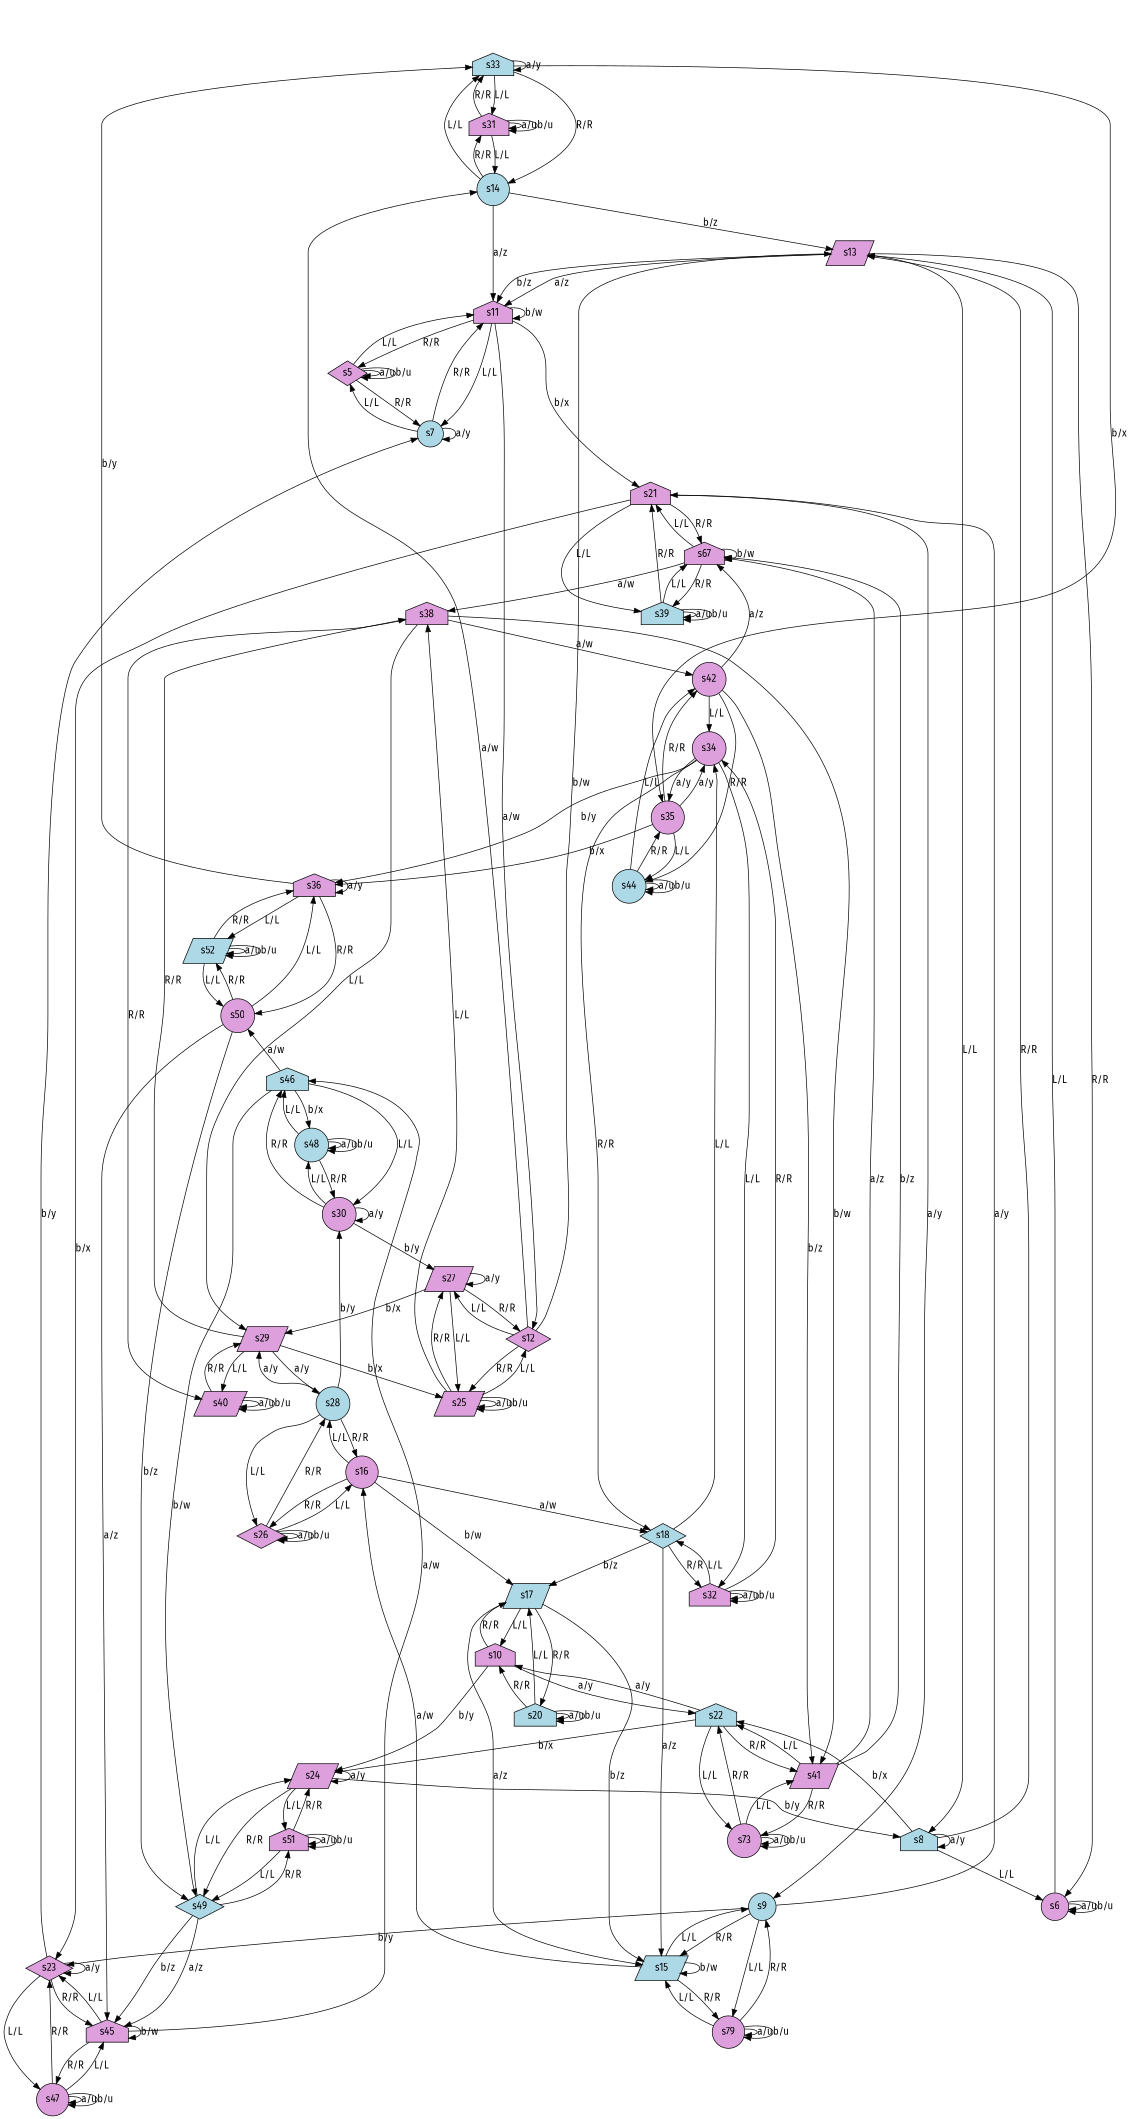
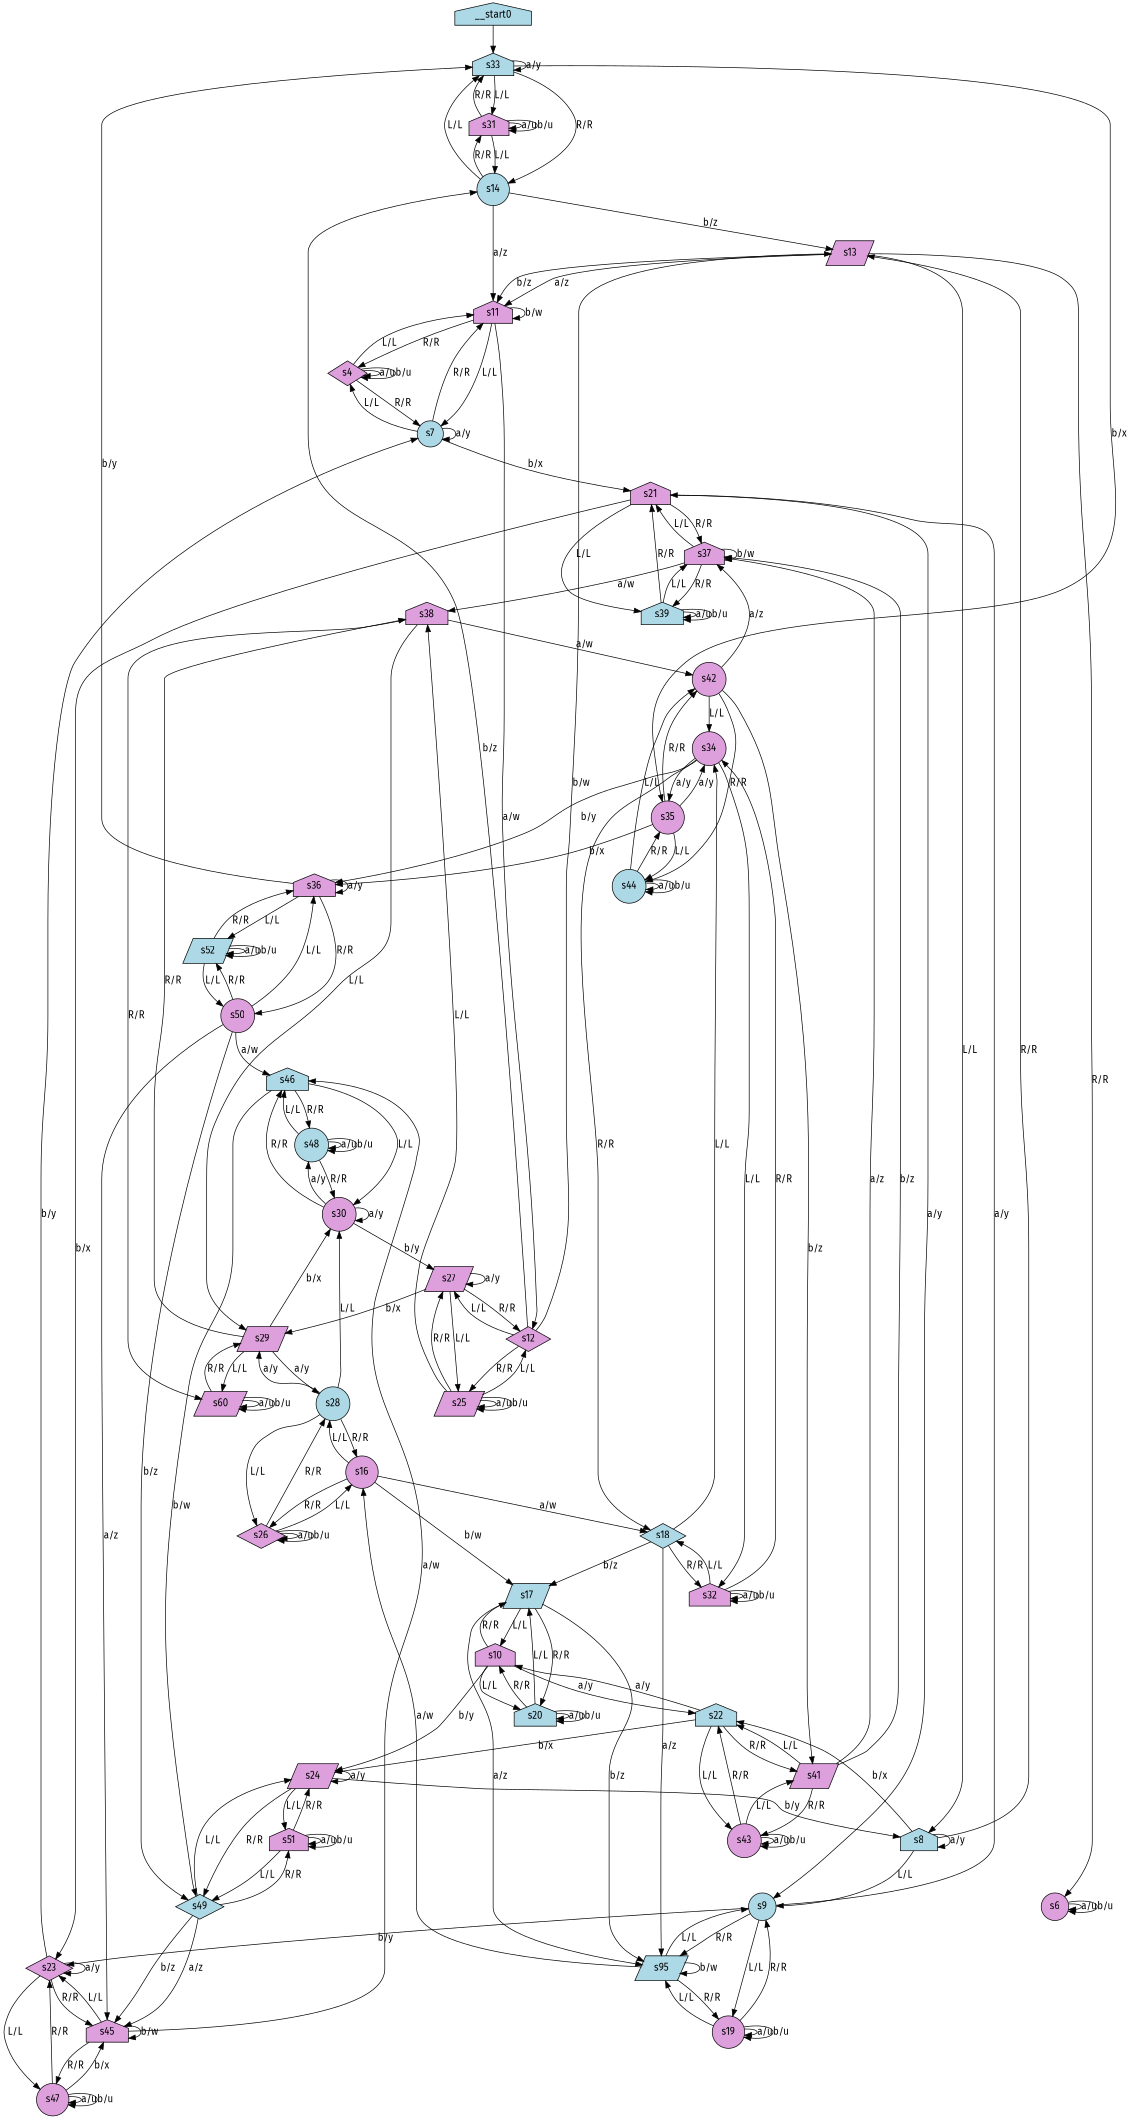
  digraph {
    fontname="Fira Sans"
    node [fillcolor=plum fontname="Fira Sans" shape=house style=filled]
    edge [fontname="Fira Sans"]
+   __start0 [fillcolor=lightblue]
    s33 [fillcolor=lightblue]
    s31
    s14 [fillcolor=lightblue shape=circle]
    s35 [shape=circle]
    s11
    s13 [shape=parallelogram]
    s34 [shape=circle]
    s36
    s44 [fillcolor=lightblue shape=circle]
    s42 [shape=circle]
-   s5 [shape=diamond]
+   s5 [shape=diamond label=s4]
    s7 [fillcolor=lightblue shape=circle]
    s12 [shape=diamond]
    s6 [shape=circle]
    s8 [fillcolor=lightblue]
    s18 [fillcolor=lightblue shape=diamond]
    s32
    s50 [shape=circle]
    s52 [fillcolor=lightblue shape=parallelogram]
-   s37 [label=s67]
+   s37
    s41 [shape=parallelogram]
    s21
    s27 [shape=parallelogram]
    s25 [shape=parallelogram]
    s9 [fillcolor=lightblue shape=circle]
    s23 [shape=diamond]
    s39 [fillcolor=lightblue]
    s22 [fillcolor=lightblue]
    s10
    s24 [shape=parallelogram]
-   s43 [shape=circle label=s73]
-   s19 [shape=circle label=s79]
-   s15 [fillcolor=lightblue shape=parallelogram]
+   s43 [shape=circle]
+   s19 [shape=circle]
+   s15 [fillcolor=lightblue shape=parallelogram label=s95]
    s47 [shape=circle]
    s45
    s38
    s20 [fillcolor=lightblue]
    s17 [fillcolor=lightblue shape=parallelogram]
    s51
    s49 [fillcolor=lightblue shape=diamond]
    s16 [shape=circle]
    s28 [fillcolor=lightblue shape=circle]
    s26 [shape=diamond]
    s46 [fillcolor=lightblue]
    s29 [shape=parallelogram]
    s30 [shape=circle]
-   s40 [shape=parallelogram]
+   s40 [shape=parallelogram label=s60]
    s48 [fillcolor=lightblue shape=circle]
+   __start0 -> s33
    s33 -> s33 [label="a/y"]
    s33 -> s31 [label="L/L"]
    s33 -> s14 [label="R/R"]
    s33 -> s35 [label="b/x"]
    s31 -> s33 [label="R/R"]
    s31 -> s31 [label="a/u"]
    s31 -> s31 [label="b/u"]
    s31 -> s14 [label="L/L"]
    s14 -> s33 [label="L/L"]
    s14 -> s31 [label="R/R"]
    s14 -> s11 [label="a/z"]
    s14 -> s13 [label="b/z"]
    s35 -> s34 [label="a/y"]
    s35 -> s36 [label="b/x"]
    s35 -> s44 [label="L/L"]
    s35 -> s42 [label="R/R"]
    s11 -> s11 [label="b/w"]
    s11 -> s5 [label="R/R"]
    s11 -> s7 [label="L/L"]
    s11 -> s12 [label="a/w"]
    s13 -> s11 [label="a/z"]
    s13 -> s11 [label="b/z"]
    s13 -> s6 [label="R/R"]
    s13 -> s8 [label="L/L"]
    s34 -> s35 [label="a/y"]
    s34 -> s36 [label="b/y"]
    s34 -> s18 [label="R/R"]
    s34 -> s32 [label="L/L"]
    s36 -> s33 [label="b/y"]
    s36 -> s36 [label="a/y"]
    s36 -> s50 [label="R/R"]
    s36 -> s52 [label="L/L"]
    s44 -> s35 [label="R/R"]
    s44 -> s44 [label="a/u"]
    s44 -> s44 [label="b/u"]
    s44 -> s42 [label="L/L"]
    s42 -> s34 [label="L/L"]
    s42 -> s44 [label="R/R"]
    s42 -> s37 [label="a/z"]
    s42 -> s41 [label="b/z"]
    s5 -> s11 [label="L/L"]
    s5 -> s5 [label="a/u"]
    s5 -> s5 [label="b/u"]
    s5 -> s7 [label="R/R"]
    s7 -> s11 [label="R/R"]
    s7 -> s5 [label="L/L"]
    s7 -> s7 [label="a/y"]
-   s11 -> s21 [label="b/x"]
-   s12 -> s14 [label="a/w"]
+   s7 -> s21 [label="b/x"]
+   s12 -> s14 [label="b/z"]
    s12 -> s13 [label="b/w"]
    s12 -> s27 [label="L/L"]
    s12 -> s25 [label="R/R"]
-   s6 -> s13 [label="L/L"]
    s6 -> s6 [label="a/u"]
    s6 -> s6 [label="b/u"]
    s8 -> s13 [label="R/R"]
-   s8 -> s6 [label="L/L"]
+   s8 -> s9 [label="L/L"]
    s8 -> s8 [label="a/y"]
    s8 -> s22 [label="b/x"]
    s18 -> s34 [label="L/L"]
    s18 -> s32 [label="R/R"]
    s18 -> s15 [label="a/z"]
    s18 -> s17 [label="b/z"]
    s32 -> s34 [label="R/R"]
    s32 -> s18 [label="L/L"]
    s32 -> s32 [label="a/u"]
    s32 -> s32 [label="b/u"]
    s50 -> s36 [label="L/L"]
    s50 -> s52 [label="R/R"]
    s50 -> s45 [label="a/z"]
    s50 -> s49 [label="b/z"]
    s52 -> s36 [label="R/R"]
    s52 -> s50 [label="L/L"]
    s52 -> s52 [label="a/u"]
    s52 -> s52 [label="b/u"]
    s37 -> s37 [label="b/w"]
    s37 -> s21 [label="L/L"]
    s37 -> s39 [label="R/R"]
    s37 -> s38 [label="a/w"]
    s41 -> s37 [label="a/z"]
    s41 -> s37 [label="b/z"]
    s41 -> s22 [label="L/L"]
    s41 -> s43 [label="R/R"]
    s21 -> s37 [label="R/R"]
    s21 -> s9 [label="a/y"]
    s21 -> s23 [label="b/x"]
    s21 -> s39 [label="L/L"]
    s27 -> s12 [label="R/R"]
    s27 -> s27 [label="a/y"]
    s27 -> s25 [label="L/L"]
    s27 -> s29 [label="b/x"]
    s25 -> s12 [label="L/L"]
    s25 -> s27 [label="R/R"]
    s25 -> s25 [label="a/u"]
    s25 -> s25 [label="b/u"]
    s25 -> s38 [label="L/L"]
    s9 -> s21 [label="a/y"]
    s9 -> s23 [label="b/y"]
    s9 -> s19 [label="L/L"]
    s9 -> s15 [label="R/R"]
    s23 -> s7 [label="b/y"]
    s23 -> s23 [label="a/y"]
    s23 -> s47 [label="L/L"]
    s23 -> s45 [label="R/R"]
    s39 -> s37 [label="L/L"]
    s39 -> s21 [label="R/R"]
    s39 -> s39 [label="a/u"]
    s39 -> s39 [label="b/u"]
    s22 -> s41 [label="R/R"]
    s22 -> s10 [label="a/y"]
    s22 -> s24 [label="b/x"]
    s22 -> s43 [label="L/L"]
    s10 -> s22 [label="a/y"]
    s10 -> s24 [label="b/y"]
+   s10 -> s20 [label="L/L"]
    s10 -> s17 [label="R/R"]
    s24 -> s8 [label="b/y"]
    s24 -> s24 [label="a/y"]
    s24 -> s51 [label="L/L"]
    s24 -> s49 [label="R/R"]
    s43 -> s41 [label="L/L"]
    s43 -> s22 [label="R/R"]
    s43 -> s43 [label="a/u"]
    s43 -> s43 [label="b/u"]
    s19 -> s9 [label="R/R"]
    s19 -> s19 [label="a/u"]
    s19 -> s19 [label="b/u"]
    s19 -> s15 [label="L/L"]
    s15 -> s9 [label="L/L"]
    s15 -> s19 [label="R/R"]
    s15 -> s15 [label="b/w"]
    s15 -> s16 [label="a/w"]
    s47 -> s23 [label="R/R"]
    s47 -> s47 [label="a/u"]
    s47 -> s47 [label="b/u"]
-   s47 -> s45 [label="L/L"]
+   s47 -> s45 [label="b/x"]
    s45 -> s23 [label="L/L"]
    s45 -> s47 [label="R/R"]
    s45 -> s45 [label="b/w"]
    s45 -> s46 [label="a/w"]
    s38 -> s42 [label="a/w"]
-   s38 -> s41 [label="b/w"]
    s38 -> s29 [label="L/L"]
    s38 -> s40 [label="R/R"]
    s20 -> s10 [label="R/R"]
    s20 -> s20 [label="a/u"]
    s20 -> s20 [label="b/u"]
    s20 -> s17 [label="L/L"]
    s17 -> s10 [label="L/L"]
    s17 -> s15 [label="a/z"]
    s17 -> s15 [label="b/z"]
    s17 -> s20 [label="R/R"]
    s51 -> s24 [label="R/R"]
    s51 -> s51 [label="a/u"]
    s51 -> s51 [label="b/u"]
    s51 -> s49 [label="L/L"]
    s49 -> s24 [label="L/L"]
    s49 -> s45 [label="a/z"]
    s49 -> s45 [label="b/z"]
    s49 -> s51 [label="R/R"]
    s16 -> s18 [label="a/w"]
    s16 -> s17 [label="b/w"]
    s16 -> s28 [label="L/L"]
    s16 -> s26 [label="R/R"]
    s28 -> s16 [label="R/R"]
    s28 -> s26 [label="L/L"]
    s28 -> s29 [label="a/y"]
-   s28 -> s30 [label="b/y"]
+   s28 -> s30 [label="L/L"]
    s26 -> s16 [label="L/L"]
    s26 -> s28 [label="R/R"]
    s26 -> s26 [label="a/u"]
    s26 -> s26 [label="b/u"]
-   s46 -> s50 [label="a/w"]
+   s50 -> s46 [label="a/w"]
    s46 -> s49 [label="b/w"]
    s46 -> s30 [label="L/L"]
-   s46 -> s48 [label="b/x"]
+   s46 -> s48 [label="R/R"]
    s29 -> s38 [label="R/R"]
    s29 -> s28 [label="a/y"]
-   s29 -> s25 [label="b/x"]
+   s29 -> s30 [label="b/x"]
    s29 -> s40 [label="L/L"]
    s30 -> s27 [label="b/y"]
    s30 -> s46 [label="R/R"]
    s30 -> s30 [label="a/y"]
-   s30 -> s48 [label="L/L"]
+   s30 -> s48 [label="a/y"]
    s40 -> s29 [label="R/R"]
    s40 -> s40 [label="a/u"]
    s40 -> s40 [label="b/u"]
    s48 -> s46 [label="L/L"]
    s48 -> s30 [label="R/R"]
    s48 -> s48 [label="a/u"]
    s48 -> s48 [label="b/u"]
  }
